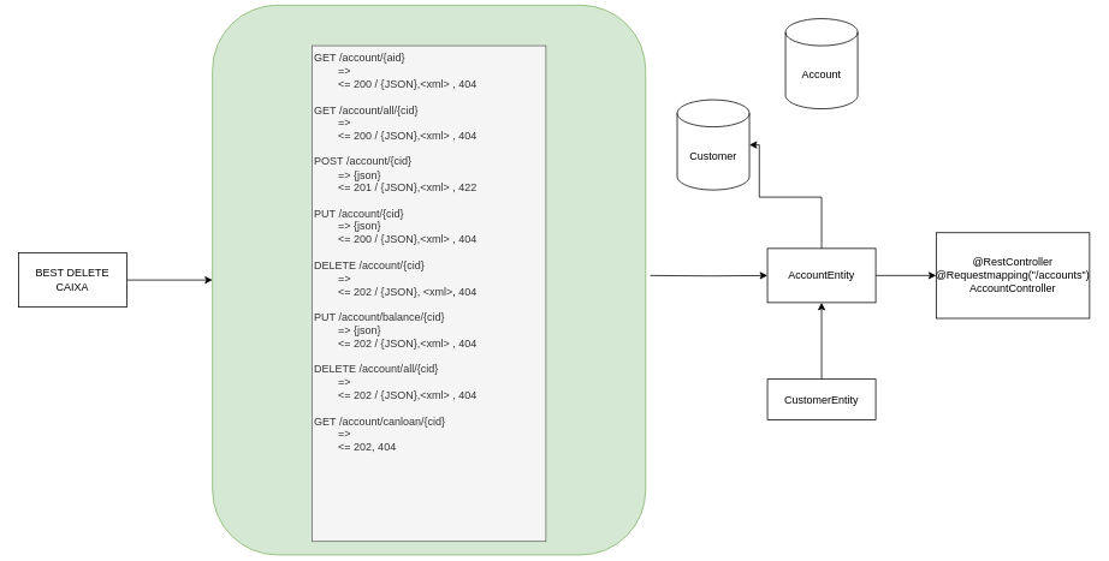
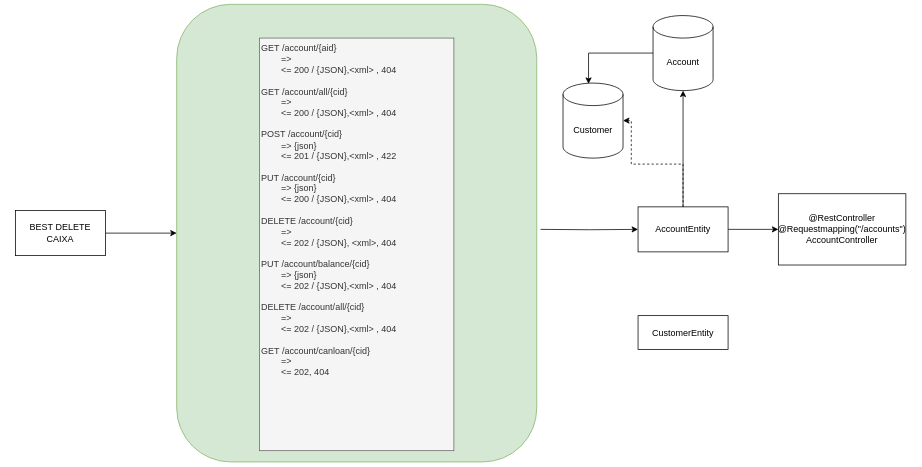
  <mxCell id="0" />
  <mxCell id="1" parent="0" />
  <mxCell id="2" value="" style="rounded=1;whiteSpace=wrap;html=1;rotation=90;fillColor=#d5e8d4;strokeColor=#82b366;" vertex="1" parent="1"><mxGeometry x="170" y="70" width="610" height="480" as="geometry" /></mxCell>
  <mxCell id="3" style="edgeStyle=orthogonalEdgeStyle;rounded=0;orthogonalLoop=1;jettySize=auto;html=1;entryX=0;entryY=0.5;entryDx=0;entryDy=0;" edge="1" parent="1" target="9"><mxGeometry relative="1" as="geometry"><mxPoint x="720" y="305" as="sourcePoint" /></mxGeometry></mxCell>
  <mxCell id="4" value="GET /account/{aid}&amp;nbsp;&lt;div&gt;&lt;span style=&quot;white-space: pre;&quot;&gt;&#09;&lt;/span&gt;=&amp;gt;&lt;br&gt;&lt;/div&gt;&lt;div&gt;&lt;span style=&quot;white-space: pre;&quot;&gt;&#09;&lt;/span&gt;&amp;lt;= 200 / {JSON},&amp;lt;xml&amp;gt; , 404&lt;br&gt;&lt;/div&gt;&lt;div&gt;&lt;br&gt;&lt;/div&gt;&lt;div&gt;GET /account/all/{cid}&lt;/div&gt;&lt;div&gt;&lt;span style=&quot;white-space: pre;&quot;&gt;&#09;&lt;/span&gt;=&amp;gt;&lt;br&gt;&lt;/div&gt;&lt;div&gt;&lt;span style=&quot;white-space: pre;&quot;&gt;&#09;&lt;/span&gt;&lt;span style=&quot;background-color: initial;&quot;&gt;&amp;lt;= 200 / {JSON},&amp;lt;xml&amp;gt; , 404&lt;/span&gt;&lt;br&gt;&lt;/div&gt;&lt;div&gt;&lt;span style=&quot;background-color: initial;&quot;&gt;&lt;br&gt;&lt;/span&gt;&lt;/div&gt;&lt;div&gt;&lt;span style=&quot;background-color: initial;&quot;&gt;POST /account/{cid}&lt;/span&gt;&lt;/div&gt;&lt;div&gt;&lt;span style=&quot;background-color: initial;&quot;&gt;&lt;span style=&quot;white-space: pre;&quot;&gt;&#09;&lt;/span&gt;=&amp;gt; {json}&lt;br&gt;&lt;/span&gt;&lt;/div&gt;&lt;div&gt;&lt;span style=&quot;background-color: initial;&quot;&gt;&lt;span style=&quot;white-space: pre;&quot;&gt;&#09;&lt;/span&gt;&lt;/span&gt;&lt;span style=&quot;background-color: initial;&quot;&gt;&amp;lt;= 201 / {JSON},&amp;lt;xml&amp;gt; , 422&lt;/span&gt;&lt;/div&gt;&lt;div&gt;&lt;span style=&quot;background-color: initial;&quot;&gt;&lt;br&gt;&lt;/span&gt;&lt;/div&gt;&lt;div&gt;PUT /account/{cid}&lt;/div&gt;&lt;div&gt;&lt;div&gt;&lt;span style=&quot;background-color: initial;&quot;&gt;&lt;span style=&quot;white-space: pre;&quot;&gt;&#09;&lt;/span&gt;=&amp;gt; {json}&lt;br&gt;&lt;/span&gt;&lt;/div&gt;&lt;div&gt;&lt;span style=&quot;background-color: initial;&quot;&gt;&lt;span style=&quot;white-space: pre;&quot;&gt;&#09;&lt;/span&gt;&lt;/span&gt;&lt;span style=&quot;background-color: initial;&quot;&gt;&amp;lt;= 200 / {JSON},&amp;lt;xml&amp;gt; , 404&lt;/span&gt;&lt;/div&gt;&lt;/div&gt;&lt;div&gt;&lt;span style=&quot;background-color: initial;&quot;&gt;&lt;br&gt;&lt;/span&gt;&lt;/div&gt;&lt;div&gt;&lt;span style=&quot;background-color: initial;&quot;&gt;DELETE /account/{cid}&lt;/span&gt;&lt;/div&gt;&lt;div&gt;&lt;span style=&quot;background-color: initial;&quot;&gt;&lt;span style=&quot;white-space: pre;&quot;&gt;&#09;&lt;/span&gt;=&amp;gt;&lt;br&gt;&lt;/span&gt;&lt;/div&gt;&lt;div&gt;&lt;span style=&quot;background-color: initial;&quot;&gt;&lt;span style=&quot;white-space: pre;&quot;&gt;&#09;&lt;/span&gt;&amp;lt;= 202 / {JSON}, &amp;lt;xml&amp;gt;, 404&lt;br&gt;&lt;/span&gt;&lt;/div&gt;&lt;div&gt;&lt;span style=&quot;background-color: initial;&quot;&gt;&lt;br&gt;&lt;/span&gt;&lt;/div&gt;&lt;div&gt;&lt;span style=&quot;background-color: initial;&quot;&gt;PUT /account/balance/{cid}&lt;/span&gt;&lt;/div&gt;&lt;div&gt;&lt;span style=&quot;background-color: initial;&quot;&gt;&lt;span style=&quot;white-space: pre;&quot;&gt;&#09;&lt;/span&gt;=&amp;gt; {json}&lt;/span&gt;&lt;/div&gt;&lt;div&gt;&lt;span style=&quot;background-color: initial;&quot;&gt;&lt;span style=&quot;white-space: pre;&quot;&gt;&#09;&lt;/span&gt;&lt;/span&gt;&lt;span style=&quot;background-color: initial;&quot;&gt;&amp;lt;= 202 / {JSON},&amp;lt;xml&amp;gt; , 404&lt;/span&gt;&lt;/div&gt;&lt;div&gt;&lt;span style=&quot;background-color: initial;&quot;&gt;&lt;br&gt;&lt;/span&gt;&lt;/div&gt;&lt;div&gt;&lt;span style=&quot;background-color: initial;&quot;&gt;DELETE /account/all/{cid}&lt;/span&gt;&lt;/div&gt;&lt;div&gt;&lt;span style=&quot;background-color: initial;&quot;&gt;&lt;span style=&quot;white-space: pre;&quot;&gt;&#09;&lt;/span&gt;=&amp;gt;&lt;/span&gt;&lt;/div&gt;&lt;div&gt;&lt;span style=&quot;background-color: initial;&quot;&gt;&lt;span style=&quot;white-space: pre;&quot;&gt;&#09;&lt;/span&gt;&amp;lt;= 202 / {JSON},&amp;lt;xml&amp;gt; , 404&lt;/span&gt;&lt;/div&gt;&lt;div&gt;&lt;span style=&quot;background-color: initial;&quot;&gt;&lt;br&gt;&lt;/span&gt;&lt;/div&gt;&lt;div&gt;&lt;span style=&quot;background-color: initial;&quot;&gt;GET /account/canloan/{cid}&lt;/span&gt;&lt;/div&gt;&lt;div&gt;&lt;span style=&quot;background-color: initial;&quot;&gt;&lt;span style=&quot;white-space: pre;&quot;&gt;&#09;&lt;/span&gt;=&amp;gt;&lt;br&gt;&lt;/span&gt;&lt;/div&gt;&lt;div&gt;&lt;span style=&quot;background-color: initial;&quot;&gt;&lt;span style=&quot;white-space: pre;&quot;&gt;&#09;&lt;/span&gt;&amp;lt;= 202, 404&lt;br&gt;&lt;/span&gt;&lt;/div&gt;&lt;div&gt;&lt;span style=&quot;background-color: initial;&quot;&gt;&lt;br&gt;&lt;/span&gt;&lt;/div&gt;" style="text;html=1;align=left;verticalAlign=top;whiteSpace=wrap;rounded=0;fillColor=#f5f5f5;fontColor=#333333;strokeColor=#666666;" vertex="1" parent="1"><mxGeometry x="345.5" y="50" width="259" height="550" as="geometry" /></mxCell>
  <mxCell id="5" value="" style="edgeStyle=orthogonalEdgeStyle;rounded=0;orthogonalLoop=1;jettySize=auto;html=1;" edge="1" parent="1" source="6" target="2"><mxGeometry relative="1" as="geometry" /></mxCell>
  <mxCell id="6" value="BEST DELETE&lt;br&gt;CAIXA" style="rounded=0;whiteSpace=wrap;html=1;" vertex="1" parent="1"><mxGeometry x="20" y="280" width="120" height="60" as="geometry" /></mxCell>
  <mxCell id="7" style="edgeStyle=orthogonalEdgeStyle;rounded=0;orthogonalLoop=1;jettySize=auto;html=1;" edge="1" parent="1" source="9" target="13"><mxGeometry relative="1" as="geometry" /></mxCell>
- <mxCell id="8" style="edgeStyle=orthogonalEdgeStyle;rounded=0;orthogonalLoop=1;jettySize=auto;html=1;entryX=1;entryY=0.5;entryDx=0;entryDy=0;entryPerimeter=0;" edge="1" parent="1" source="9" target="15"><mxGeometry relative="1" as="geometry"><mxPoint x="840" y="160" as="targetPoint" /><Array as="points"><mxPoint x="910" y="218" /><mxPoint x="841" y="218" /><mxPoint x="841" y="160" /></Array></mxGeometry></mxCell>
+ <mxCell id="8" style="edgeStyle=orthogonalEdgeStyle;rounded=0;orthogonalLoop=1;jettySize=auto;html=1;entryX=1;entryY=0.5;entryDx=0;entryDy=0;entryPerimeter=0;dashed=1;" edge="1" parent="1" source="9" target="15"><mxGeometry relative="1" as="geometry"><mxPoint x="840" y="160" as="targetPoint" /><Array as="points"><mxPoint x="910" y="218" /><mxPoint x="841" y="218" /><mxPoint x="841" y="160" /></Array></mxGeometry></mxCell>
  <mxCell id="9" value="AccountEntity" style="rounded=0;whiteSpace=wrap;html=1;" vertex="1" parent="1"><mxGeometry x="850" y="275" width="120" height="60" as="geometry" /></mxCell>
  <mxCell id="10" value="Account" style="shape=cylinder3;whiteSpace=wrap;html=1;boundedLbl=1;backgroundOutline=1;size=15;" vertex="1" parent="1"><mxGeometry x="870" y="20" width="80" height="100" as="geometry" /></mxCell>
- <mxCell id="11" style="edgeStyle=orthogonalEdgeStyle;rounded=0;orthogonalLoop=1;jettySize=auto;html=1;entryX=0.5;entryY=1;entryDx=0;entryDy=0;" edge="1" parent="1" source="12" target="9"><mxGeometry relative="1" as="geometry" /></mxCell>
  <mxCell id="12" value="CustomerEntity" style="rounded=0;whiteSpace=wrap;html=1;" vertex="1" parent="1"><mxGeometry x="850" y="420" width="120" height="45" as="geometry" /></mxCell>
  <mxCell id="13" value="@RestController&lt;br&gt;@Requestmapping(&quot;/accounts&quot;)&lt;div&gt;AccountController&lt;/div&gt;" style="rounded=0;whiteSpace=wrap;html=1;" vertex="1" parent="1"><mxGeometry x="1037" y="257.5" width="170" height="95" as="geometry" /></mxCell>
+ <mxCell id="14" style="edgeStyle=orthogonalEdgeStyle;rounded=0;orthogonalLoop=1;jettySize=auto;html=1;entryX=0.5;entryY=1;entryDx=0;entryDy=0;entryPerimeter=0;" edge="1" parent="1" source="9" target="10"><mxGeometry relative="1" as="geometry" /></mxCell>
  <mxCell id="15" value="Customer" style="shape=cylinder3;whiteSpace=wrap;html=1;boundedLbl=1;backgroundOutline=1;size=15;" vertex="1" parent="1"><mxGeometry x="750" y="110" width="80" height="100" as="geometry" /></mxCell>
+ <mxCell id="16" style="edgeStyle=orthogonalEdgeStyle;rounded=0;orthogonalLoop=1;jettySize=auto;html=1;entryX=0.425;entryY=0.01;entryDx=0;entryDy=0;entryPerimeter=0;" edge="1" parent="1" source="10" target="15"><mxGeometry relative="1" as="geometry" /></mxCell>
